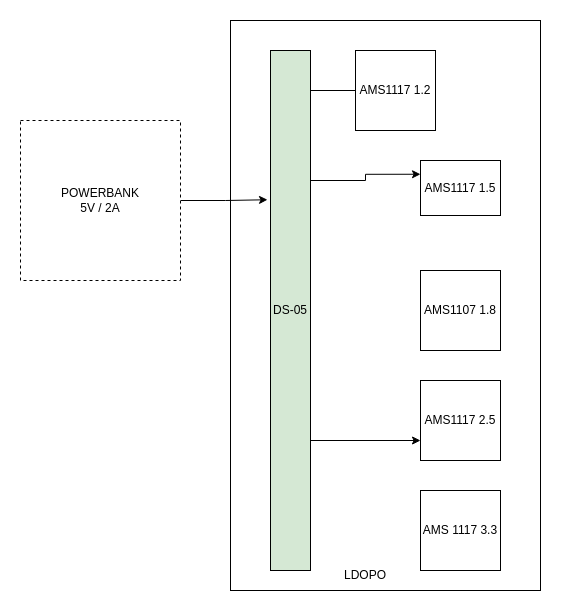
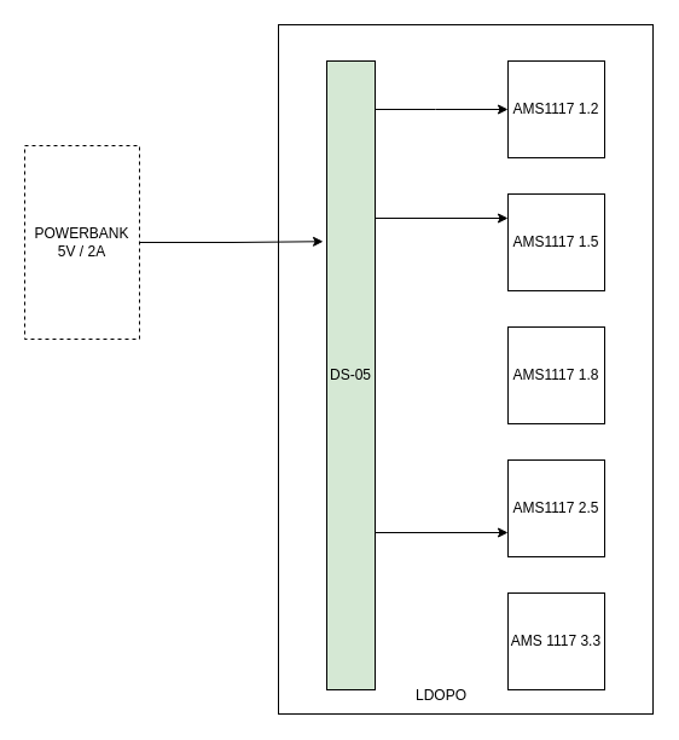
  <mxCell id="0" />
  <mxCell id="1" parent="0" />
  <mxCell id="2" value="" style="rounded=0;whiteSpace=wrap;html=1;" vertex="1" parent="1"><mxGeometry x="230" y="20" width="310" height="570" as="geometry" /></mxCell>
  <mxCell id="3" value="" style="edgeStyle=orthogonalEdgeStyle;rounded=0;orthogonalLoop=1;jettySize=auto;html=1;entryX=-0.075;entryY=0.287;entryDx=0;entryDy=0;entryPerimeter=0;" edge="1" parent="1" source="4" target="8"><mxGeometry relative="1" as="geometry" /></mxCell>
- <mxCell id="4" value="POWERBANK&lt;br&gt;5V / 2A" style="whiteSpace=wrap;html=1;aspect=fixed;dashed=1;" vertex="1" parent="1"><mxGeometry x="20" y="120" width="160" height="160" as="geometry" /></mxCell>
+ <mxCell id="4" value="POWERBANK&lt;br&gt;5V / 2A" style="whiteSpace=wrap;html=1;aspect=fixed;dashed=1;" vertex="1" parent="1"><mxGeometry x="20" y="120" width="95" height="160" as="geometry" /></mxCell>
  <mxCell id="5" style="edgeStyle=orthogonalEdgeStyle;rounded=0;orthogonalLoop=1;jettySize=auto;html=1;entryX=0;entryY=0.5;entryDx=0;entryDy=0;" edge="1" parent="1" source="8" target="9"><mxGeometry relative="1" as="geometry"><Array as="points"><mxPoint x="360" y="90" /><mxPoint x="360" y="90" /></Array></mxGeometry></mxCell>
  <mxCell id="6" style="edgeStyle=orthogonalEdgeStyle;rounded=0;orthogonalLoop=1;jettySize=auto;html=1;exitX=1;exitY=0.25;exitDx=0;exitDy=0;entryX=0;entryY=0.25;entryDx=0;entryDy=0;" edge="1" parent="1" source="8" target="10"><mxGeometry relative="1" as="geometry" /></mxCell>
  <mxCell id="7" style="edgeStyle=orthogonalEdgeStyle;rounded=0;orthogonalLoop=1;jettySize=auto;html=1;exitX=1;exitY=0.75;exitDx=0;exitDy=0;entryX=0;entryY=0.75;entryDx=0;entryDy=0;" edge="1" parent="1" source="8" target="12"><mxGeometry relative="1" as="geometry" /></mxCell>
  <mxCell id="8" value="DS-05" style="rounded=0;whiteSpace=wrap;html=1;fillColor=#d5e8d4;" vertex="1" parent="1"><mxGeometry x="270" y="50" width="40" height="520" as="geometry" /></mxCell>
- <mxCell id="9" value="AMS1117 1.2" style="whiteSpace=wrap;html=1;aspect=fixed;" vertex="1" parent="1"><mxGeometry x="355" y="50" width="80" height="80" as="geometry" /></mxCell>
- <mxCell id="10" value="AMS1117 1.5" style="whiteSpace=wrap;html=1;aspect=fixed;" vertex="1" parent="1"><mxGeometry x="420" y="160" width="80" height="55" as="geometry" /></mxCell>
- <mxCell id="11" value="AMS1107 1.8" style="whiteSpace=wrap;html=1;aspect=fixed;" vertex="1" parent="1"><mxGeometry x="420" y="270" width="80" height="80" as="geometry" /></mxCell>
+ <mxCell id="9" value="AMS1117 1.2" style="whiteSpace=wrap;html=1;aspect=fixed;" vertex="1" parent="1"><mxGeometry x="420" y="50" width="80" height="80" as="geometry" /></mxCell>
+ <mxCell id="10" value="AMS1117 1.5" style="whiteSpace=wrap;html=1;aspect=fixed;" vertex="1" parent="1"><mxGeometry x="420" y="160" width="80" height="80" as="geometry" /></mxCell>
+ <mxCell id="11" value="AMS1117 1.8" style="whiteSpace=wrap;html=1;aspect=fixed;" vertex="1" parent="1"><mxGeometry x="420" y="270" width="80" height="80" as="geometry" /></mxCell>
  <mxCell id="12" value="AMS1117 2.5" style="whiteSpace=wrap;html=1;aspect=fixed;" vertex="1" parent="1"><mxGeometry x="420" y="380" width="80" height="80" as="geometry" /></mxCell>
  <mxCell id="13" value="AMS 1117 3.3" style="whiteSpace=wrap;html=1;aspect=fixed;" vertex="1" parent="1"><mxGeometry x="420" y="490" width="80" height="80" as="geometry" /></mxCell>
  <mxCell id="14" value="LDOPO" style="text;html=1;strokeColor=none;fillColor=none;align=center;verticalAlign=middle;whiteSpace=wrap;rounded=0;" vertex="1" parent="1"><mxGeometry x="335" y="560" width="60" height="30" as="geometry" /></mxCell>
